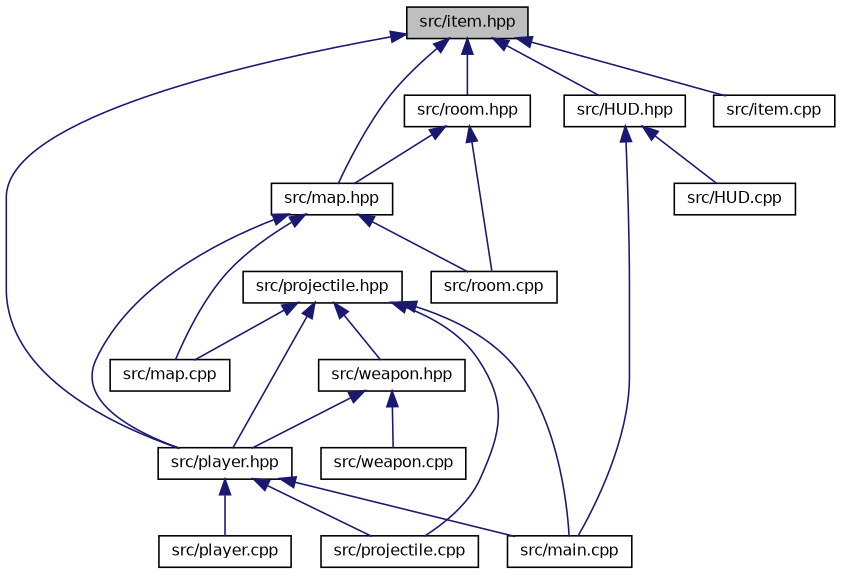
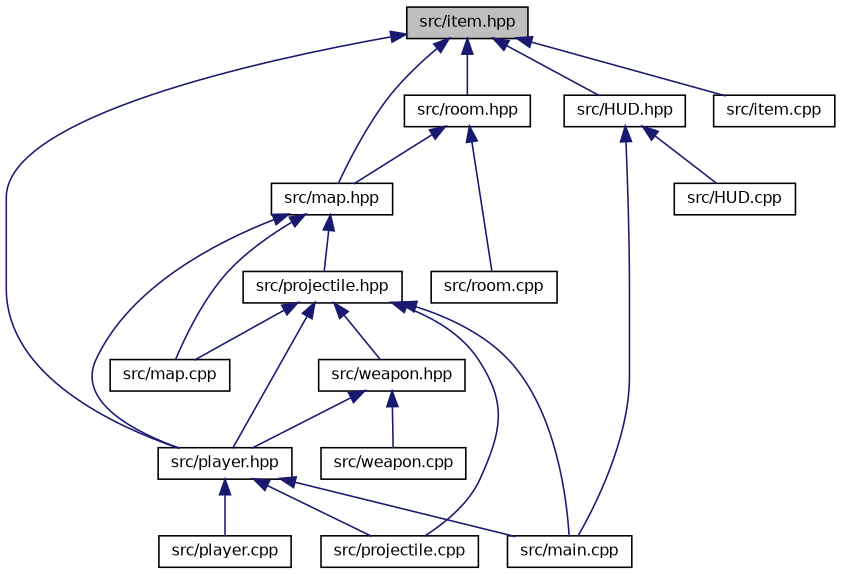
  digraph {
    node [color=black fillcolor=white fontname=Helvetica fontsize=10 shape=record style=filled]
    edge [color=midnightblue dir=back fontname=Helvetica fontsize=10 labelfontname=Helvetica labelfontsize=10 style=solid]
    n1 [fillcolor=grey75 fontcolor=black height=0.2 label="src/item.hpp" width=0.4]
    n2 [height=0.2 label="src/map.hpp" width=0.4]
    n3 [height=0.2 label="src/player.hpp" width=0.4]
    n4 [height=0.2 label="src/room.hpp" width=0.4]
    n5 [height=0.2 label="src/HUD.hpp" width=0.4]
    n6 [height=0.2 label="src/item.cpp" width=0.4]
    n7 [height=0.2 label="src/projectile.hpp" width=0.4]
    n8 [height=0.2 label="src/map.cpp" width=0.4]
    n9 [height=0.2 label="src/main.cpp" width=0.4]
    n10 [height=0.2 label="src/projectile.cpp" width=0.4]
    n11 [height=0.2 label="src/player.cpp" width=0.4]
    n12 [height=0.2 label="src/room.cpp" width=0.4]
    n13 [height=0.2 label="src/HUD.cpp" width=0.4]
    n14 [height=0.2 label="src/weapon.hpp" width=0.4]
    n15 [height=0.2 label="src/weapon.cpp" width=0.4]
    n1 -> n2
    n1 -> n3
    n1 -> n4
    n1 -> n5
    n1 -> n6
    n2 -> n3
-   n2 -> n12
+   n2 -> n7
    n2 -> n8
    n3 -> n9
    n3 -> n10
    n3 -> n11
    n4 -> n2
    n4 -> n12
    n5 -> n9
    n5 -> n13
    n7 -> n3
    n7 -> n8
    n7 -> n9
    n7 -> n10
    n7 -> n14
    n14 -> n3
    n14 -> n15
  }
